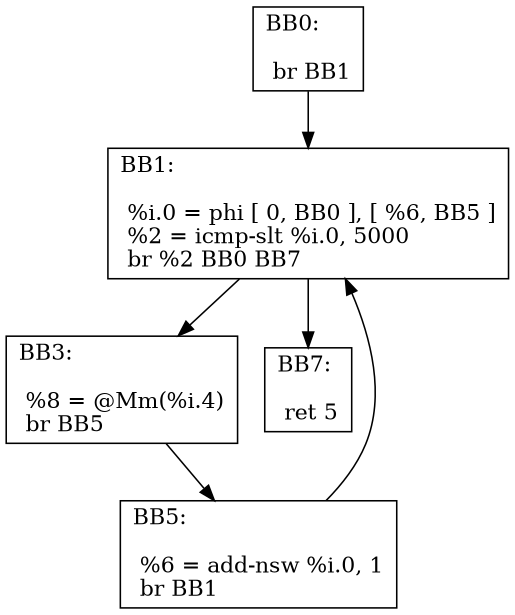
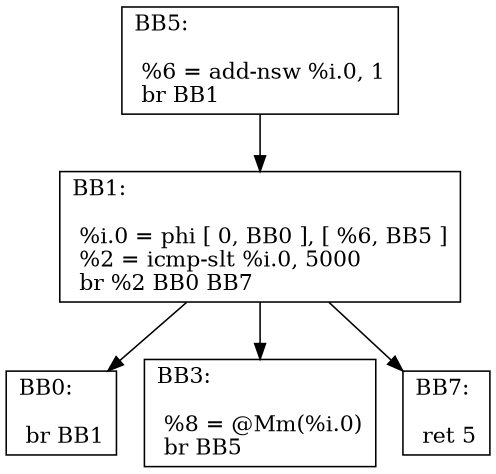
  digraph {
    node [shape=record]
    n1 [label="{BB0:\l\l  br  BB1\l}"]
    n2 [label="{BB1:\l\l  %i.0 = phi [ 0, BB0 ], [  %6, BB5 ]\l %2 = icmp-slt %i.0,  5000\l br %2 BB0 BB7\l}"]
-   n3 [label="{BB3:\l\l  %8 = @Mm(%i.4)\l br  BB5\l}"]
+   n3 [label="{BB3:\l\l  %8 = @Mm(%i.0)\l br  BB5\l}"]
    n4 [label="{BB7:\l\l  ret 5\l}"]
    n5 [label="{BB5:\l\l  %6 = add-nsw %i.0,  1\l br  BB1\l}"]
-   n1 -> n2
+   n2 -> n1
    n2 -> n3
    n2 -> n4
-   n3 -> n5
    n5 -> n2
  }
